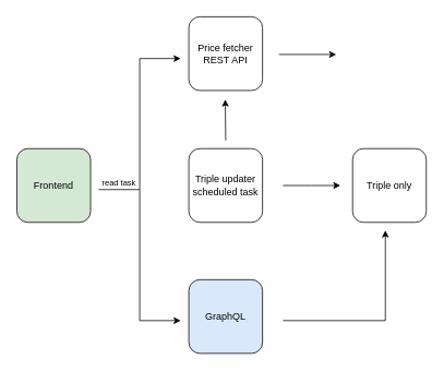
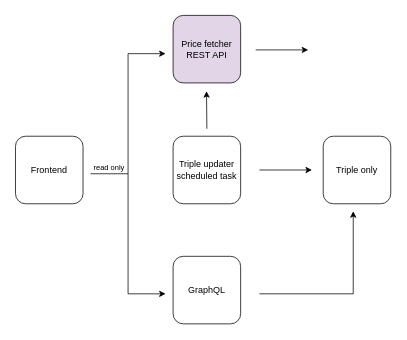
  <mxCell id="0" />
  <mxCell id="1" parent="0" />
- <mxCell id="2" value="Frontend" style="rounded=1;whiteSpace=wrap;html=1;fillColor=#d5e8d4;" parent="1" vertex="1"><mxGeometry x="20" y="181" width="90" height="90" as="geometry" /></mxCell>
+ <mxCell id="2" value="Frontend" style="rounded=1;whiteSpace=wrap;html=1;" parent="1" vertex="1"><mxGeometry x="20" y="181" width="90" height="90" as="geometry" /></mxCell>
  <mxCell id="3" value="&lt;div&gt;Triple only&lt;/div&gt;" style="rounded=1;whiteSpace=wrap;html=1;" parent="1" vertex="1"><mxGeometry x="430" y="181" width="90" height="90" as="geometry" /></mxCell>
- <mxCell id="4" value="Price fetcher REST API" style="rounded=1;whiteSpace=wrap;html=1;" parent="1" vertex="1"><mxGeometry x="230" y="20" width="90" height="90" as="geometry" /></mxCell>
+ <mxCell id="4" value="Price fetcher REST API" style="rounded=1;whiteSpace=wrap;html=1;fillColor=#e1d5e7;" parent="1" vertex="1"><mxGeometry x="230" y="20" width="90" height="90" as="geometry" /></mxCell>
  <mxCell id="5" value="" style="endArrow=classic;html=1;rounded=0;" parent="1" edge="1"><mxGeometry width="50" height="50" relative="1" as="geometry"><mxPoint x="345" y="226" as="sourcePoint" /><mxPoint x="415" y="226" as="targetPoint" /><Array as="points"><mxPoint x="380" y="226" /></Array></mxGeometry></mxCell>
- <mxCell id="6" value="&lt;font style=&quot;font-size: 10px;&quot;&gt;read task&lt;/font&gt;" style="text;html=1;strokeColor=none;fillColor=none;align=center;verticalAlign=middle;whiteSpace=wrap;rounded=0;" vertex="1" parent="1"><mxGeometry x="115" y="207" width="60" height="30" as="geometry" /></mxCell>
+ <mxCell id="6" value="&lt;font style=&quot;font-size: 10px;&quot;&gt;read only&lt;/font&gt;" style="text;html=1;strokeColor=none;fillColor=none;align=center;verticalAlign=middle;whiteSpace=wrap;rounded=0;" vertex="1" parent="1"><mxGeometry x="115" y="207" width="60" height="30" as="geometry" /></mxCell>
  <mxCell id="7" value="" style="endArrow=classic;html=1;rounded=0;fontSize=10;" edge="1" parent="1"><mxGeometry width="50" height="50" relative="1" as="geometry"><mxPoint x="120" y="231" as="sourcePoint" /><mxPoint x="220" y="71" as="targetPoint" /><Array as="points"><mxPoint x="170" y="231" /><mxPoint x="170" y="71" /></Array></mxGeometry></mxCell>
- <mxCell id="8" value="&lt;div&gt;GraphQL&lt;br&gt;&lt;/div&gt;" style="rounded=1;whiteSpace=wrap;html=1;fillColor=#dae8fc;" vertex="1" parent="1"><mxGeometry x="230" y="341" width="90" height="90" as="geometry" /></mxCell>
+ <mxCell id="8" value="&lt;div&gt;GraphQL&lt;br&gt;&lt;/div&gt;" style="rounded=1;whiteSpace=wrap;html=1;" vertex="1" parent="1"><mxGeometry x="230" y="341" width="90" height="90" as="geometry" /></mxCell>
  <mxCell id="9" value="" style="endArrow=classic;html=1;rounded=0;" edge="1" parent="1"><mxGeometry width="50" height="50" relative="1" as="geometry"><mxPoint x="340" y="66" as="sourcePoint" /><mxPoint x="410" y="66" as="targetPoint" /><Array as="points"><mxPoint x="375" y="66" /></Array></mxGeometry></mxCell>
  <mxCell id="10" value="Triple updater scheduled task" style="rounded=1;whiteSpace=wrap;html=1;" vertex="1" parent="1"><mxGeometry x="230" y="181" width="90" height="90" as="geometry" /></mxCell>
  <mxCell id="11" value="" style="endArrow=classic;html=1;rounded=0;fontSize=10;" edge="1" parent="1"><mxGeometry width="50" height="50" relative="1" as="geometry"><mxPoint x="275" y="171" as="sourcePoint" /><mxPoint x="274.5" y="121" as="targetPoint" /></mxGeometry></mxCell>
  <mxCell id="12" value="" style="endArrow=classic;html=1;rounded=0;fontSize=10;" edge="1" parent="1"><mxGeometry width="50" height="50" relative="1" as="geometry"><mxPoint x="170" y="231" as="sourcePoint" /><mxPoint x="220" y="391" as="targetPoint" /><Array as="points"><mxPoint x="170" y="391" /></Array></mxGeometry></mxCell>
  <mxCell id="13" value="" style="endArrow=classic;html=1;rounded=0;fontSize=10;" edge="1" parent="1"><mxGeometry width="50" height="50" relative="1" as="geometry"><mxPoint x="345" y="391" as="sourcePoint" /><mxPoint x="470" y="281" as="targetPoint" /><Array as="points"><mxPoint x="470" y="391" /></Array></mxGeometry></mxCell>
